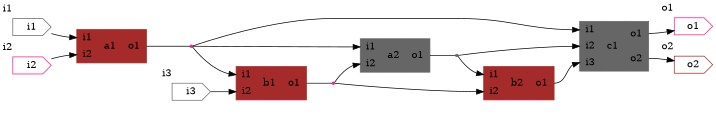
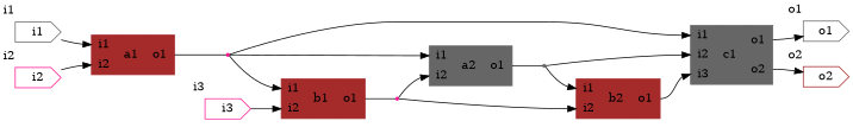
  digraph {
    rankdir=LR
    node [color=deeppink shape=record]
    n1 [color=brown label="{{<i1>i1|<i2>i2}| a1 |{<o1>o1}}" style=filled]
    w1 [shape=point]
    n3 [color=gray40 label="{{<i1>i1|<i2>i2}| a2 |{<o1>o1}}" style=filled]
    n4 [color=brown label="{{<i1>i1|<i2>i2}| b1 |{<o1>o1}}" style=filled]
    n5 [color=gray40 label="{{<i1>i1|<i2>i2|<i3>i3}| c1 |{<o1>o1|<o2>o2}}" style=filled]
    w3 [color=gray40 shape=point]
    n7 [color=brown label="{{<i1>i1|<i2>i2}| b2 |{<o1>o1}}" style=filled]
    w2 [shape=point]
-   o1 [shape=cds xlabel=o1]
+   o1 [color=gray40 shape=cds xlabel=o1]
    o2 [color=brown shape=cds xlabel=o2]
    i1 [color=gray40 shape=cds xlabel=i1]
    i2 [shape=cds xlabel=i2]
-   i3 [color=gray40 shape=cds xlabel=i3]
+   i3 [shape=cds xlabel=i3]
    n1 -> w1 [arrowhead=none tailport=o1]
    w1 -> n3 [headport=i1]
    w1 -> n4 [headport=i1]
    w1 -> n5 [headport=i1]
    n3 -> w3 [arrowhead=none tailport=o1]
    n4 -> w2 [arrowhead=none tailport=o1]
    n5 -> o1 [tailport=o1]
    n5 -> o2 [tailport=o2]
    w3 -> n5 [headport=i2]
    w3 -> n7 [headport=i1]
    n7 -> n5 [headport=i3 tailport=o1]
    w2 -> n3 [headport=i2]
    w2 -> n7 [headport=i2]
    i1 -> n1 [headport=i1]
    i2 -> n1 [headport=i2]
    i3 -> n4 [headport=i2]
  }
